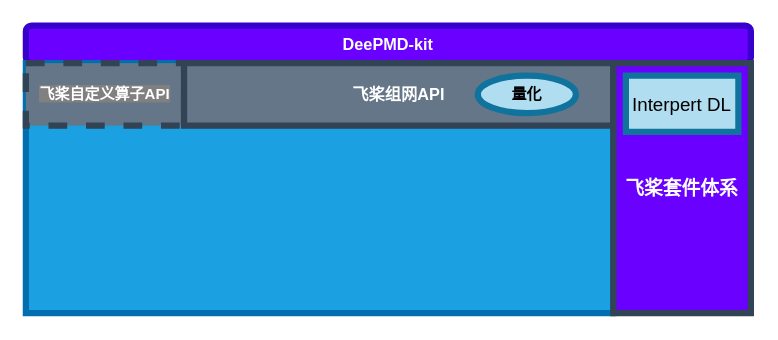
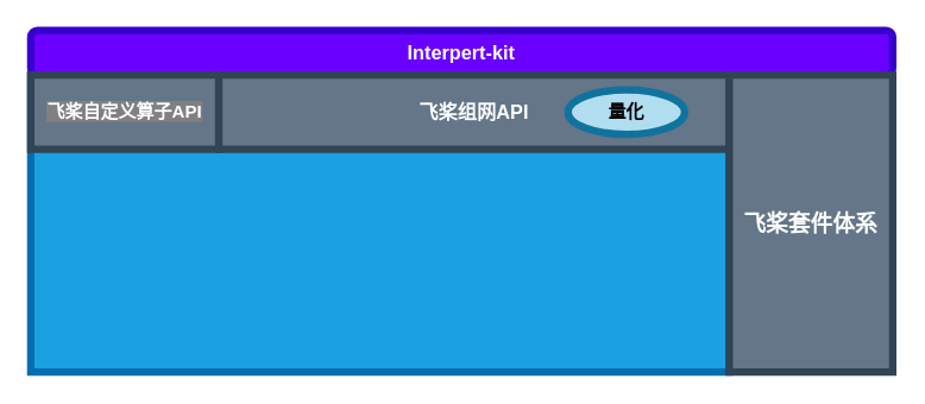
  <mxCell id="0" />
  <mxCell id="1" parent="0" />
- <mxCell id="2" value="&lt;b&gt;&lt;font style=&quot;font-size: 13px&quot;&gt;DeePMD-kit&lt;/font&gt;&lt;/b&gt;" style="rounded=1;whiteSpace=wrap;html=1;fillColor=#6a00ff;strokeColor=#3700CC;fontColor=#ffffff;strokeWidth=5;" vertex="1" parent="1"><mxGeometry x="20" y="20" width="580" height="30" as="geometry" /></mxCell>
+ <mxCell id="2" value="&lt;b&gt;&lt;font style=&quot;font-size: 13px&quot;&gt;Interpert-kit&lt;/font&gt;&lt;/b&gt;" style="rounded=1;whiteSpace=wrap;html=1;fillColor=#6a00ff;strokeColor=#3700CC;fontColor=#ffffff;strokeWidth=5;" vertex="1" parent="1"><mxGeometry x="20" y="20" width="580" height="30" as="geometry" /></mxCell>
  <mxCell id="3" value="" style="group" vertex="1" connectable="0" parent="1"><mxGeometry x="20" y="50" width="470" height="200" as="geometry" /></mxCell>
  <mxCell id="4" value="" style="rounded=0;whiteSpace=wrap;html=1;strokeWidth=5;fillColor=#1ba1e2;strokeColor=#006EAF;fontColor=#ffffff;" vertex="1" parent="3"><mxGeometry width="470" height="200" as="geometry" /></mxCell>
- <mxCell id="5" value="&lt;span style=&quot;font-family: &amp;#34;helvetica&amp;#34; ; font-size: 12px ; font-style: normal ; letter-spacing: normal ; text-align: center ; text-indent: 0px ; text-transform: none ; word-spacing: 0px ; display: inline ; float: none ; background-color: rgb(128 , 128 , 128)&quot;&gt;飞桨自定义算子API&lt;/span&gt;" style="rounded=0;whiteSpace=wrap;html=1;strokeWidth=5;fontStyle=1;fillColor=#647687;strokeColor=#314354;fontColor=#ffffff;dashed=1;" vertex="1" parent="3"><mxGeometry width="126.538" height="50" as="geometry" /></mxCell>
+ <mxCell id="5" value="&lt;span style=&quot;font-family: &amp;#34;helvetica&amp;#34; ; font-size: 12px ; font-style: normal ; letter-spacing: normal ; text-align: center ; text-indent: 0px ; text-transform: none ; word-spacing: 0px ; display: inline ; float: none ; background-color: rgb(128 , 128 , 128)&quot;&gt;飞桨自定义算子API&lt;/span&gt;" style="rounded=0;whiteSpace=wrap;html=1;strokeWidth=5;fontStyle=1;fillColor=#647687;strokeColor=#314354;fontColor=#ffffff;" vertex="1" parent="3"><mxGeometry width="126.538" height="50" as="geometry" /></mxCell>
  <mxCell id="6" value="&lt;b&gt;&lt;font style=&quot;font-size: 13px&quot;&gt;飞桨组网API&lt;/font&gt;&lt;/b&gt;" style="rounded=0;whiteSpace=wrap;html=1;strokeWidth=5;fillColor=#647687;strokeColor=#314354;fontColor=#ffffff;" vertex="1" parent="3"><mxGeometry x="126.538" width="343.462" height="50" as="geometry" /></mxCell>
  <mxCell id="7" value="&lt;b&gt;量化&lt;/b&gt;" style="ellipse;whiteSpace=wrap;html=1;strokeWidth=5;fillColor=#b1ddf0;strokeColor=#10739e;" vertex="1" parent="3"><mxGeometry x="361.54" y="10" width="78.46" height="30" as="geometry" /></mxCell>
- <mxCell id="8" value="&lt;b&gt;飞桨套件体系&lt;/b&gt;" style="rounded=0;whiteSpace=wrap;html=1;fontSize=15;strokeWidth=5;fillColor=#6a00ff;strokeColor=#314354;fontColor=#ffffff;" vertex="1" parent="1"><mxGeometry x="490" y="50" width="110" height="200" as="geometry" /></mxCell>
- <mxCell id="9" value="Interpert DL" style="rounded=0;whiteSpace=wrap;html=1;fontSize=15;strokeWidth=5;fillColor=#b1ddf0;strokeColor=#10739e;" vertex="1" parent="1"><mxGeometry x="500" y="60" width="90" height="45" as="geometry" /></mxCell>
+ <mxCell id="8" value="&lt;b&gt;飞桨套件体系&lt;/b&gt;" style="rounded=0;whiteSpace=wrap;html=1;fontSize=15;strokeWidth=5;fillColor=#647687;strokeColor=#314354;fontColor=#ffffff;" vertex="1" parent="1"><mxGeometry x="490" y="50" width="110" height="200" as="geometry" /></mxCell>
